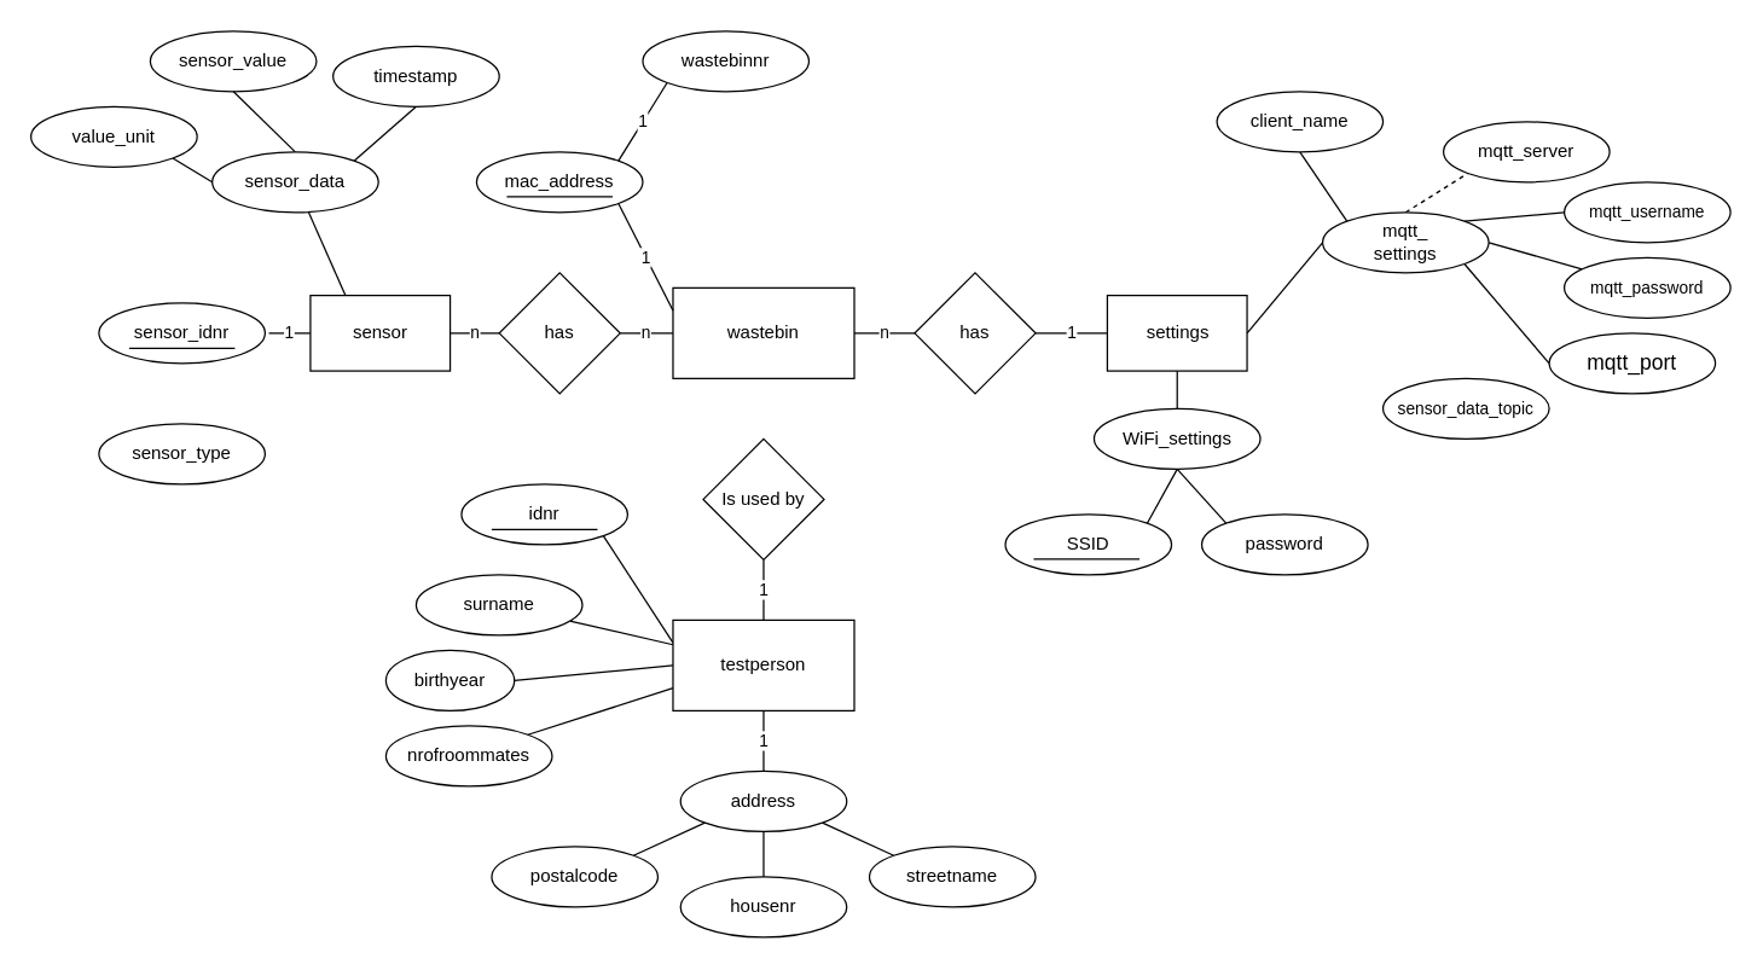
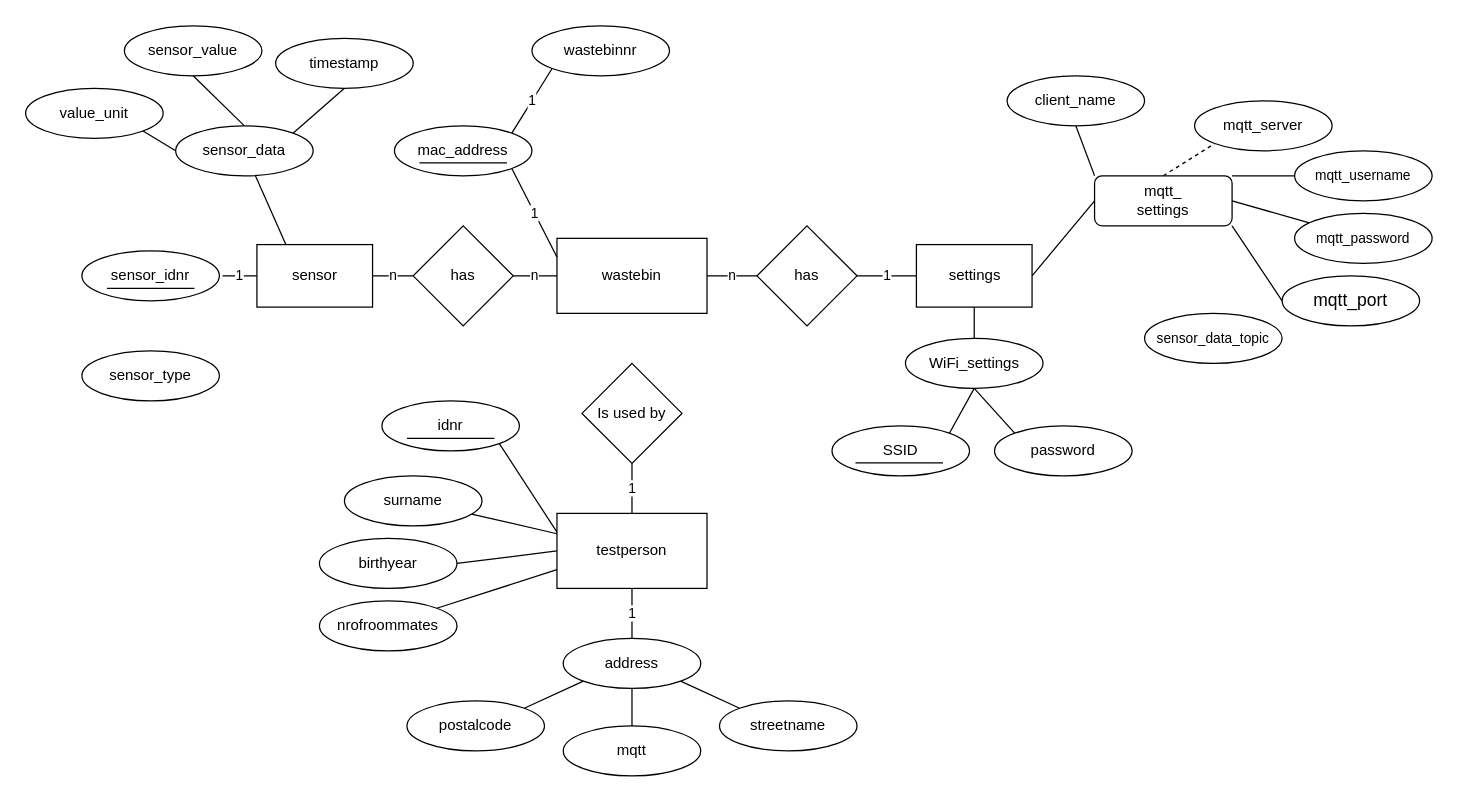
  <mxCell id="0" />
  <mxCell id="1" parent="0" />
  <mxCell id="2" value="n" style="edgeStyle=none;html=1;exitX=0;exitY=0.5;exitDx=0;exitDy=0;entryX=1;entryY=0.5;entryDx=0;entryDy=0;endArrow=none;endFill=0;startArrow=none;" parent="1" source="66" target="54" edge="1"><mxGeometry relative="1" as="geometry"><Array as="points" /></mxGeometry></mxCell>
  <mxCell id="3" value="wastebin" style="rounded=0;whiteSpace=wrap;html=1;" parent="1" vertex="1"><mxGeometry x="445" y="190" width="120" height="60" as="geometry" /></mxCell>
  <mxCell id="4" value="1" style="edgeStyle=none;html=1;exitX=1;exitY=1;exitDx=0;exitDy=0;entryX=0;entryY=0.25;entryDx=0;entryDy=0;endArrow=none;endFill=0;" parent="1" source="6" target="3" edge="1"><mxGeometry relative="1" as="geometry" /></mxCell>
  <mxCell id="5" value="1" style="edgeStyle=none;html=1;exitX=1;exitY=0;exitDx=0;exitDy=0;entryX=0;entryY=1;entryDx=0;entryDy=0;endArrow=none;endFill=0;" edge="1" parent="1" source="6" target="67"><mxGeometry relative="1" as="geometry"><mxPoint x="455" y="60" as="targetPoint" /><Array as="points"><mxPoint x="425" y="80" /></Array></mxGeometry></mxCell>
  <mxCell id="6" value="mac_address" style="ellipse;whiteSpace=wrap;html=1;" parent="1" vertex="1"><mxGeometry x="315" y="100" width="110" height="40" as="geometry" /></mxCell>
  <mxCell id="7" style="edgeStyle=none;html=1;exitX=0.5;exitY=1;exitDx=0;exitDy=0;entryX=0;entryY=0;entryDx=0;entryDy=0;endArrow=none;endFill=0;" parent="1" source="8" target="32" edge="1"><mxGeometry relative="1" as="geometry" /></mxCell>
  <mxCell id="8" value="client_name" style="ellipse;whiteSpace=wrap;html=1;" parent="1" vertex="1"><mxGeometry x="805" y="60" width="110" height="40" as="geometry" /></mxCell>
  <mxCell id="9" value="1" style="edgeStyle=none;html=1;exitX=0.5;exitY=1;exitDx=0;exitDy=0;entryX=0.5;entryY=0;entryDx=0;entryDy=0;endArrow=none;endFill=0;" parent="1" source="10" target="12" edge="1"><mxGeometry relative="1" as="geometry" /></mxCell>
  <mxCell id="10" value="Is used by" style="rhombus;whiteSpace=wrap;html=1;" parent="1" vertex="1"><mxGeometry x="465" y="290" width="80" height="80" as="geometry" /></mxCell>
  <mxCell id="11" style="edgeStyle=none;html=1;exitX=0;exitY=0.25;exitDx=0;exitDy=0;entryX=1;entryY=1;entryDx=0;entryDy=0;endArrow=none;endFill=0;" parent="1" source="12" target="13" edge="1"><mxGeometry relative="1" as="geometry"><Array as="points" /></mxGeometry></mxCell>
  <mxCell id="12" value="testperson" style="rounded=0;whiteSpace=wrap;html=1;" parent="1" vertex="1"><mxGeometry x="445" y="410" width="120" height="60" as="geometry" /></mxCell>
  <mxCell id="13" value="idnr" style="ellipse;whiteSpace=wrap;html=1;" parent="1" vertex="1"><mxGeometry x="305" y="320" width="110" height="40" as="geometry" /></mxCell>
  <mxCell id="14" value="" style="edgeStyle=none;html=1;fontSize=14;endArrow=none;endFill=0;" parent="1" source="15" target="12" edge="1"><mxGeometry relative="1" as="geometry" /></mxCell>
  <mxCell id="15" value="surname" style="ellipse;whiteSpace=wrap;html=1;" parent="1" vertex="1"><mxGeometry x="275" y="380" width="110" height="40" as="geometry" /></mxCell>
  <mxCell id="16" style="edgeStyle=none;html=1;endArrow=none;endFill=0;exitX=1;exitY=0.5;exitDx=0;exitDy=0;" parent="1" source="17" edge="1"><mxGeometry relative="1" as="geometry"><mxPoint x="445" y="440" as="targetPoint" /></mxGeometry></mxCell>
- <mxCell id="17" value="birthyear" style="ellipse;whiteSpace=wrap;html=1;" parent="1" vertex="1"><mxGeometry x="255" y="430" width="85" height="40" as="geometry" /></mxCell>
+ <mxCell id="17" value="birthyear" style="ellipse;whiteSpace=wrap;html=1;" parent="1" vertex="1"><mxGeometry x="255" y="430" width="110" height="40" as="geometry" /></mxCell>
  <mxCell id="18" style="edgeStyle=none;html=1;entryX=0;entryY=0.75;entryDx=0;entryDy=0;endArrow=none;endFill=0;exitX=1;exitY=0;exitDx=0;exitDy=0;" parent="1" source="19" target="12" edge="1"><mxGeometry relative="1" as="geometry" /></mxCell>
  <mxCell id="19" value="nrofroommates" style="ellipse;whiteSpace=wrap;html=1;" parent="1" vertex="1"><mxGeometry x="255" y="480" width="110" height="40" as="geometry" /></mxCell>
  <mxCell id="20" style="edgeStyle=none;html=1;exitX=0;exitY=0;exitDx=0;exitDy=0;entryX=1;entryY=1;entryDx=0;entryDy=0;endArrow=none;endFill=0;" parent="1" source="21" target="23" edge="1"><mxGeometry relative="1" as="geometry" /></mxCell>
  <mxCell id="21" value="streetname" style="ellipse;whiteSpace=wrap;html=1;" parent="1" vertex="1"><mxGeometry x="575" y="560" width="110" height="40" as="geometry" /></mxCell>
  <mxCell id="22" value="1" style="edgeStyle=none;html=1;exitX=0.5;exitY=0;exitDx=0;exitDy=0;endArrow=none;endFill=0;startArrow=none;" parent="1" source="23" target="12" edge="1"><mxGeometry relative="1" as="geometry"><mxPoint x="505" y="510" as="sourcePoint" /></mxGeometry></mxCell>
  <mxCell id="23" value="address" style="ellipse;whiteSpace=wrap;html=1;" parent="1" vertex="1"><mxGeometry x="450" y="510" width="110" height="40" as="geometry" /></mxCell>
  <mxCell id="24" style="edgeStyle=none;html=1;exitX=0.5;exitY=0;exitDx=0;exitDy=0;entryX=0.5;entryY=1;entryDx=0;entryDy=0;endArrow=none;endFill=0;" parent="1" source="25" target="23" edge="1"><mxGeometry relative="1" as="geometry" /></mxCell>
- <mxCell id="25" value="housenr" style="ellipse;whiteSpace=wrap;html=1;" parent="1" vertex="1"><mxGeometry x="450" y="580" width="110" height="40" as="geometry" /></mxCell>
+ <mxCell id="25" value="mqtt" style="ellipse;whiteSpace=wrap;html=1;" parent="1" vertex="1"><mxGeometry x="450" y="580" width="110" height="40" as="geometry" /></mxCell>
  <mxCell id="26" style="edgeStyle=none;html=1;exitX=1;exitY=0;exitDx=0;exitDy=0;entryX=0;entryY=1;entryDx=0;entryDy=0;endArrow=none;endFill=0;" parent="1" source="27" target="23" edge="1"><mxGeometry relative="1" as="geometry" /></mxCell>
  <mxCell id="27" value="postalcode" style="ellipse;whiteSpace=wrap;html=1;" parent="1" vertex="1"><mxGeometry x="325" y="560" width="110" height="40" as="geometry" /></mxCell>
  <mxCell id="28" style="edgeStyle=none;html=1;exitX=0;exitY=0.5;exitDx=0;exitDy=0;entryX=1;entryY=0.5;entryDx=0;entryDy=0;endArrow=none;endFill=0;" parent="1" source="32" target="47" edge="1"><mxGeometry relative="1" as="geometry"><mxPoint x="835" y="220" as="targetPoint" /></mxGeometry></mxCell>
  <mxCell id="29" style="edgeStyle=none;html=1;exitX=0.5;exitY=0;exitDx=0;exitDy=0;entryX=0;entryY=1;entryDx=0;entryDy=0;endArrow=none;endFill=0;dashed=1;" parent="1" source="32" target="36" edge="1"><mxGeometry relative="1" as="geometry" /></mxCell>
  <mxCell id="30" style="edgeStyle=none;html=1;exitX=1;exitY=0;exitDx=0;exitDy=0;entryX=0;entryY=0.5;entryDx=0;entryDy=0;endArrow=none;endFill=0;" parent="1" source="32" target="37" edge="1"><mxGeometry relative="1" as="geometry" /></mxCell>
  <mxCell id="31" style="edgeStyle=none;html=1;exitX=1;exitY=1;exitDx=0;exitDy=0;entryX=0;entryY=0.5;entryDx=0;entryDy=0;endArrow=none;endFill=0;" parent="1" source="32" target="40" edge="1"><mxGeometry relative="1" as="geometry" /></mxCell>
- <mxCell id="32" value="mqtt_&lt;br&gt;settings" style="ellipse;whiteSpace=wrap;html=1;" parent="1" vertex="1"><mxGeometry x="875" y="140" width="110" height="40" as="geometry" /></mxCell>
+ <mxCell id="32" value="mqtt_&lt;br&gt;settings" style="whiteSpace=wrap;html=1;rounded=1;" parent="1" vertex="1"><mxGeometry x="875" y="140" width="110" height="40" as="geometry" /></mxCell>
  <mxCell id="33" value="n" style="edgeStyle=none;html=1;entryX=0;entryY=0.5;entryDx=0;entryDy=0;endArrow=none;endFill=0;" parent="1" source="3" target="35" edge="1"><mxGeometry relative="1" as="geometry"><mxPoint x="557.5" y="190" as="sourcePoint" /><mxPoint x="715" y="100" as="targetPoint" /></mxGeometry></mxCell>
  <mxCell id="34" value="1" style="edgeStyle=none;html=1;exitX=1;exitY=0.5;exitDx=0;exitDy=0;endArrow=none;endFill=0;entryX=0;entryY=0.5;entryDx=0;entryDy=0;" parent="1" source="35" target="47" edge="1"><mxGeometry relative="1" as="geometry"><mxPoint x="725" y="220" as="targetPoint" /></mxGeometry></mxCell>
  <mxCell id="35" value="has" style="rhombus;whiteSpace=wrap;html=1;" parent="1" vertex="1"><mxGeometry x="605" y="180" width="80" height="80" as="geometry" /></mxCell>
  <mxCell id="36" value="mqtt_server" style="ellipse;whiteSpace=wrap;html=1;" parent="1" vertex="1"><mxGeometry x="955" y="80" width="110" height="40" as="geometry" /></mxCell>
  <mxCell id="37" value="&lt;font style=&quot;font-size: 11px;&quot;&gt;mqtt_username&lt;/font&gt;" style="ellipse;whiteSpace=wrap;html=1;" parent="1" vertex="1"><mxGeometry x="1035" y="120" width="110" height="40" as="geometry" /></mxCell>
  <mxCell id="38" style="edgeStyle=none;html=1;entryX=1;entryY=0.5;entryDx=0;entryDy=0;endArrow=none;endFill=0;" parent="1" source="39" target="32" edge="1"><mxGeometry relative="1" as="geometry" /></mxCell>
  <mxCell id="39" value="&lt;span style=&quot;font-size: 11px;&quot;&gt;mqtt_password&lt;/span&gt;" style="ellipse;whiteSpace=wrap;html=1;" parent="1" vertex="1"><mxGeometry x="1035" y="170" width="110" height="40" as="geometry" /></mxCell>
  <mxCell id="40" value="&lt;font style=&quot;font-size: 14px;&quot;&gt;mqtt_port&lt;/font&gt;" style="ellipse;whiteSpace=wrap;html=1;" parent="1" vertex="1"><mxGeometry x="1025" y="220" width="110" height="40" as="geometry" /></mxCell>
  <mxCell id="41" value="&lt;font style=&quot;font-size: 11px;&quot;&gt;sensor_data_topic&lt;/font&gt;" style="ellipse;whiteSpace=wrap;html=1;" parent="1" vertex="1"><mxGeometry x="915" y="250" width="110" height="40" as="geometry" /></mxCell>
  <mxCell id="42" style="edgeStyle=none;html=1;exitX=0.5;exitY=1;exitDx=0;exitDy=0;entryX=1;entryY=0;entryDx=0;entryDy=0;endArrow=none;endFill=0;" parent="1" source="48" target="43" edge="1"><mxGeometry relative="1" as="geometry"><mxPoint x="777.5" y="320" as="sourcePoint" /></mxGeometry></mxCell>
  <mxCell id="43" value="SSID" style="ellipse;whiteSpace=wrap;html=1;" parent="1" vertex="1"><mxGeometry x="665" y="340" width="110" height="40" as="geometry" /></mxCell>
  <mxCell id="44" style="edgeStyle=none;html=1;exitX=0;exitY=0;exitDx=0;exitDy=0;endArrow=none;endFill=0;entryX=0.5;entryY=1;entryDx=0;entryDy=0;" parent="1" source="45" target="48" edge="1"><mxGeometry relative="1" as="geometry"><mxPoint x="777.5" y="320" as="targetPoint" /></mxGeometry></mxCell>
  <mxCell id="45" value="password" style="ellipse;whiteSpace=wrap;html=1;" parent="1" vertex="1"><mxGeometry x="795" y="340" width="110" height="40" as="geometry" /></mxCell>
  <mxCell id="46" style="edgeStyle=none;html=1;exitX=0.5;exitY=1;exitDx=0;exitDy=0;entryX=0.5;entryY=0;entryDx=0;entryDy=0;endArrow=none;endFill=0;" parent="1" source="47" target="48" edge="1"><mxGeometry relative="1" as="geometry" /></mxCell>
  <mxCell id="47" value="settings" style="rounded=0;whiteSpace=wrap;html=1;" parent="1" vertex="1"><mxGeometry x="732.5" y="195" width="92.5" height="50" as="geometry" /></mxCell>
  <mxCell id="48" value="WiFi_settings" style="ellipse;whiteSpace=wrap;html=1;" parent="1" vertex="1"><mxGeometry x="723.75" y="270" width="110" height="40" as="geometry" /></mxCell>
  <mxCell id="49" value="" style="endArrow=none;html=1;" parent="1" edge="1"><mxGeometry width="50" height="50" relative="1" as="geometry"><mxPoint x="335" y="129.67" as="sourcePoint" /><mxPoint x="405" y="129.67" as="targetPoint" /></mxGeometry></mxCell>
  <mxCell id="50" value="" style="endArrow=none;html=1;" parent="1" edge="1"><mxGeometry width="50" height="50" relative="1" as="geometry"><mxPoint x="683.75" y="369.66" as="sourcePoint" /><mxPoint x="753.75" y="369.66" as="targetPoint" /></mxGeometry></mxCell>
  <mxCell id="51" value="" style="endArrow=none;html=1;" parent="1" edge="1"><mxGeometry width="50" height="50" relative="1" as="geometry"><mxPoint x="325" y="350" as="sourcePoint" /><mxPoint x="395" y="350" as="targetPoint" /></mxGeometry></mxCell>
  <mxCell id="52" value="1" style="edgeStyle=none;html=1;exitX=0;exitY=0.5;exitDx=0;exitDy=0;entryX=1;entryY=0.5;entryDx=0;entryDy=0;endArrow=none;endFill=0;" parent="1" source="54" edge="1"><mxGeometry relative="1" as="geometry"><mxPoint x="177.5" y="220" as="targetPoint" /></mxGeometry></mxCell>
  <mxCell id="53" style="edgeStyle=none;html=1;exitX=0.25;exitY=0;exitDx=0;exitDy=0;endArrow=none;endFill=0;" parent="1" source="54" edge="1"><mxGeometry relative="1" as="geometry"><mxPoint x="195" y="120" as="targetPoint" /></mxGeometry></mxCell>
  <mxCell id="54" value="sensor" style="rounded=0;whiteSpace=wrap;html=1;" parent="1" vertex="1"><mxGeometry x="205" y="195" width="92.5" height="50" as="geometry" /></mxCell>
  <mxCell id="55" value="sensor_idnr" style="ellipse;whiteSpace=wrap;html=1;" parent="1" vertex="1"><mxGeometry x="65" y="200" width="110" height="40" as="geometry" /></mxCell>
  <mxCell id="56" value="" style="endArrow=none;html=1;" parent="1" edge="1"><mxGeometry width="50" height="50" relative="1" as="geometry"><mxPoint x="85" y="230" as="sourcePoint" /><mxPoint x="155" y="230" as="targetPoint" /></mxGeometry></mxCell>
  <mxCell id="57" value="sensor_type" style="ellipse;whiteSpace=wrap;html=1;" parent="1" vertex="1"><mxGeometry x="65" y="280" width="110" height="40" as="geometry" /></mxCell>
  <mxCell id="58" value="sensor_value" style="ellipse;whiteSpace=wrap;html=1;" parent="1" vertex="1"><mxGeometry x="99" y="20" width="110" height="40" as="geometry" /></mxCell>
  <mxCell id="59" value="value_unit" style="ellipse;whiteSpace=wrap;html=1;" parent="1" vertex="1"><mxGeometry x="20" y="70" width="110" height="40" as="geometry" /></mxCell>
  <mxCell id="60" value="timestamp" style="ellipse;whiteSpace=wrap;html=1;" parent="1" vertex="1"><mxGeometry x="220" y="30" width="110" height="40" as="geometry" /></mxCell>
  <mxCell id="61" style="edgeStyle=none;html=1;exitX=0;exitY=0.5;exitDx=0;exitDy=0;entryX=1;entryY=1;entryDx=0;entryDy=0;endArrow=none;endFill=0;" parent="1" source="64" target="59" edge="1"><mxGeometry relative="1" as="geometry" /></mxCell>
  <mxCell id="62" style="edgeStyle=none;html=1;exitX=0.5;exitY=0;exitDx=0;exitDy=0;entryX=0.5;entryY=1;entryDx=0;entryDy=0;endArrow=none;endFill=0;" parent="1" source="64" target="58" edge="1"><mxGeometry relative="1" as="geometry" /></mxCell>
  <mxCell id="63" style="edgeStyle=none;html=1;exitX=1;exitY=0;exitDx=0;exitDy=0;entryX=0.5;entryY=1;entryDx=0;entryDy=0;endArrow=none;endFill=0;" parent="1" source="64" target="60" edge="1"><mxGeometry relative="1" as="geometry" /></mxCell>
  <mxCell id="64" value="sensor_data" style="ellipse;whiteSpace=wrap;html=1;" parent="1" vertex="1"><mxGeometry x="140" y="100" width="110" height="40" as="geometry" /></mxCell>
  <mxCell id="65" value="n" style="edgeStyle=none;html=1;exitX=0;exitY=0.5;exitDx=0;exitDy=0;entryX=1;entryY=0.5;entryDx=0;entryDy=0;endArrow=none;endFill=0;" parent="1" source="3" target="66" edge="1"><mxGeometry relative="1" as="geometry"><mxPoint x="445" y="220" as="sourcePoint" /><mxPoint x="297.5" y="220" as="targetPoint" /><Array as="points"><mxPoint x="415" y="220" /></Array></mxGeometry></mxCell>
  <mxCell id="66" value="has" style="rhombus;whiteSpace=wrap;html=1;" parent="1" vertex="1"><mxGeometry x="330" y="180" width="80" height="80" as="geometry" /></mxCell>
  <mxCell id="67" value="wastebinnr" style="ellipse;whiteSpace=wrap;html=1;" vertex="1" parent="1"><mxGeometry x="425" y="20" width="110" height="40" as="geometry" /></mxCell>
